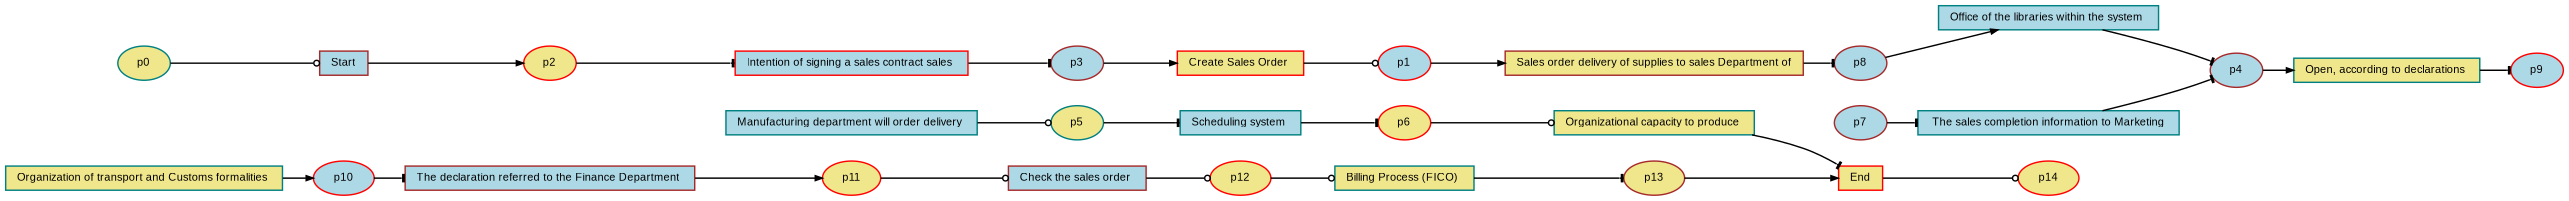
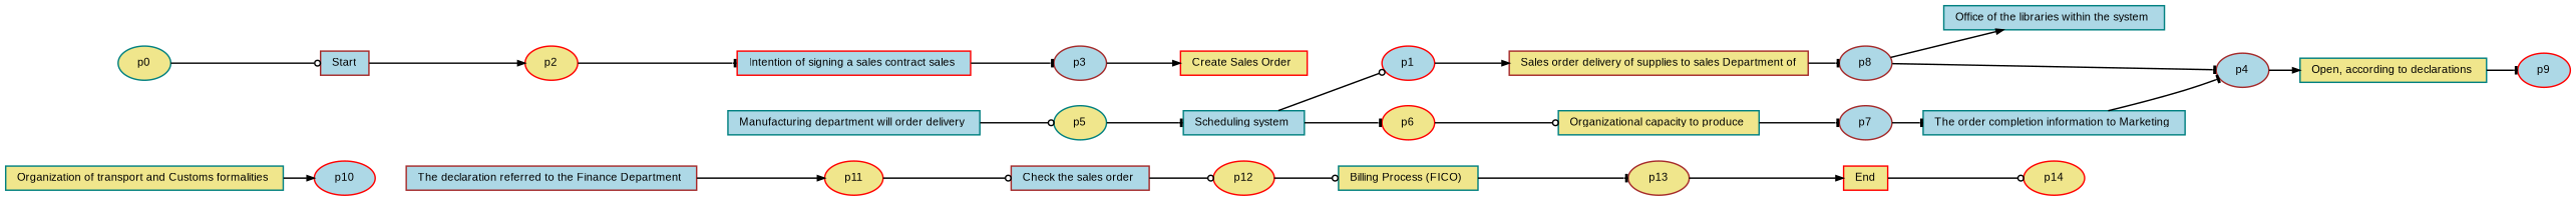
  digraph {
    fontname=Arial
    fontsize=8
    rankdir=LR
    ranksep=.3
    remincross=true
    node [color=red fillcolor=lightblue fontname=Arial fontsize=8 shape=box style=filled]
    edge [arrowhead=tee arrowsize=0.5]
    n1 [color=teal height=.2 label="Manufacturing department will order delivery " width=.2]
    n2 [color=teal fillcolor=khaki height=.2 label=p5 shape=oval width=.2]
    n3 [color=teal height=.2 label="Scheduling system " width=.2]
    n4 [color=brown fillcolor=khaki height=.2 label="Sales order delivery of supplies to sales Department of" width=.2]
    n5 [color=brown height=.2 label=p8 shape=oval width=.2]
    n6 [color=teal height=.2 label="Office of the libraries within the system " width=.2]
    n7 [fillcolor=khaki height=.2 label="Create Sales Order " width=.2]
    n8 [height=.2 label=p1 shape=oval width=.2]
    n9 [fillcolor=khaki height=.2 label=End width=.2]
    n10 [fillcolor=khaki height=.2 label=p14 shape=oval width=.2]
    n11 [color=teal fillcolor=khaki height=.2 label="Billing Process (FICO) " width=.2]
    n12 [color=brown fillcolor=khaki height=.2 label=p13 shape=oval width=.2]
    n13 [color=brown height=.2 label="Check the sales order " width=.2]
    n14 [fillcolor=khaki height=.2 label=p12 shape=oval width=.2]
    n15 [color=brown height=.2 label="The declaration referred to the Finance Department " width=.2]
    n16 [fillcolor=khaki height=.2 label=p11 shape=oval width=.2]
    n17 [color=teal fillcolor=khaki height=.2 label="Organization of transport and Customs formalities " width=.2]
    n18 [height=.2 label=p10 shape=oval width=.2]
    n19 [height=.2 label="Intention of signing a sales contract sales " width=.2]
    n20 [color=brown height=.2 label=p3 shape=oval width=.2]
    n21 [color=brown height=.2 label=Start width=.2]
    n22 [fillcolor=khaki height=.2 label=p2 shape=oval width=.2]
    n23 [color=teal fillcolor=khaki height=.2 label="Open, according to declarations " width=.2]
    n24 [height=.2 label=p9 shape=oval width=.2]
    n25 [color=brown height=.2 label=p4 shape=oval width=.2]
-   n26 [color=teal height=.2 label="The sales completion information to Marketing" width=.2]
+   n26 [color=teal height=.2 label="The order completion information to Marketing " width=.2]
    n27 [color=teal fillcolor=khaki height=.2 label="Organizational capacity to produce " width=.2]
    n28 [color=brown height=.2 label=p7 shape=oval width=.2]
    n29 [fillcolor=khaki height=.2 label=p6 shape=oval width=.2]
    n30 [color=teal fillcolor=khaki height=.2 label=p0 shape=oval width=.2]
    n1 -> n2 [arrowhead=odot]
    n2 -> n3
    n3 -> n29
    n4 -> n5
    n5 -> n6 [arrowhead=normal]
-   n6 -> n25
-   n7 -> n8 [arrowhead=odot]
+   n5 -> n25
+   n3 -> n8 [arrowhead=odot]
    n8 -> n4 [arrowhead=normal]
    n9 -> n10 [arrowhead=odot]
    n11 -> n12
    n12 -> n9 [arrowhead=normal]
    n13 -> n14 [arrowhead=odot]
    n14 -> n11 [arrowhead=odot]
    n15 -> n16 [arrowhead=normal]
    n16 -> n13 [arrowhead=odot]
    n17 -> n18 [arrowhead=normal]
-   n18 -> n15
    n19 -> n20
    n20 -> n7 [arrowhead=normal]
    n21 -> n22 [arrowhead=normal]
    n22 -> n19
    n23 -> n24
    n25 -> n23 [arrowhead=normal]
    n26 -> n25
-   n27 -> n9
+   n27 -> n28
    n28 -> n26
    n29 -> n27 [arrowhead=odot]
    n30 -> n21 [arrowhead=odot]
  }
